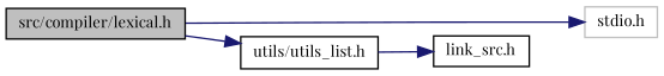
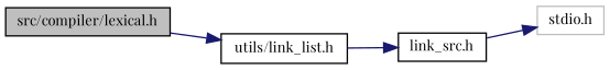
  digraph {
    fontname="Playfair Display"
    rankdir=LR
    node [color=black fillcolor=white fontname="Playfair Display" fontsize=10 shape=record style=filled]
    edge [color=midnightblue fontname="Playfair Display" fontsize=10 labelfontname=Helvetica labelfontsize=10 style=solid]
    n1 [fillcolor=grey75 fontcolor=black height=0.2 label="src/compiler/lexical.h" width=0.4]
    n2 [color=grey75 height=0.2 label="stdio.h" width=0.4]
-   n3 [height=0.2 label="utils/utils_list.h" width=0.4]
+   n3 [height=0.2 label="utils/link_list.h" width=0.4]
    n4 [height=0.2 label="link_src.h" width=0.4]
-   n1 -> n2
+   n4 -> n2
    n1 -> n3
    n3 -> n4
  }
